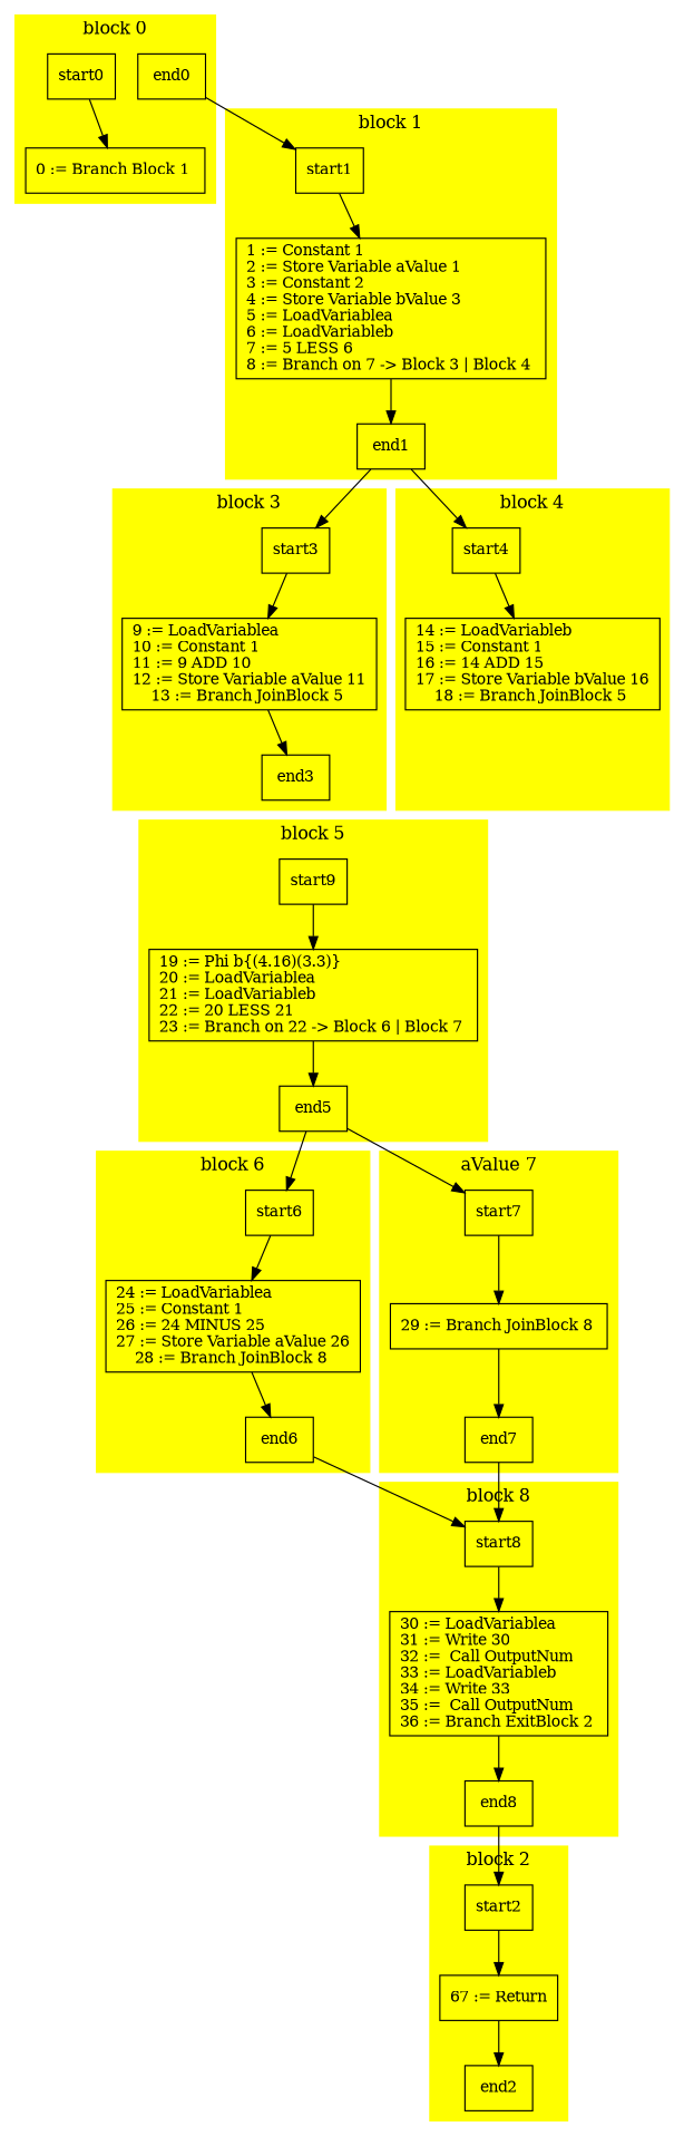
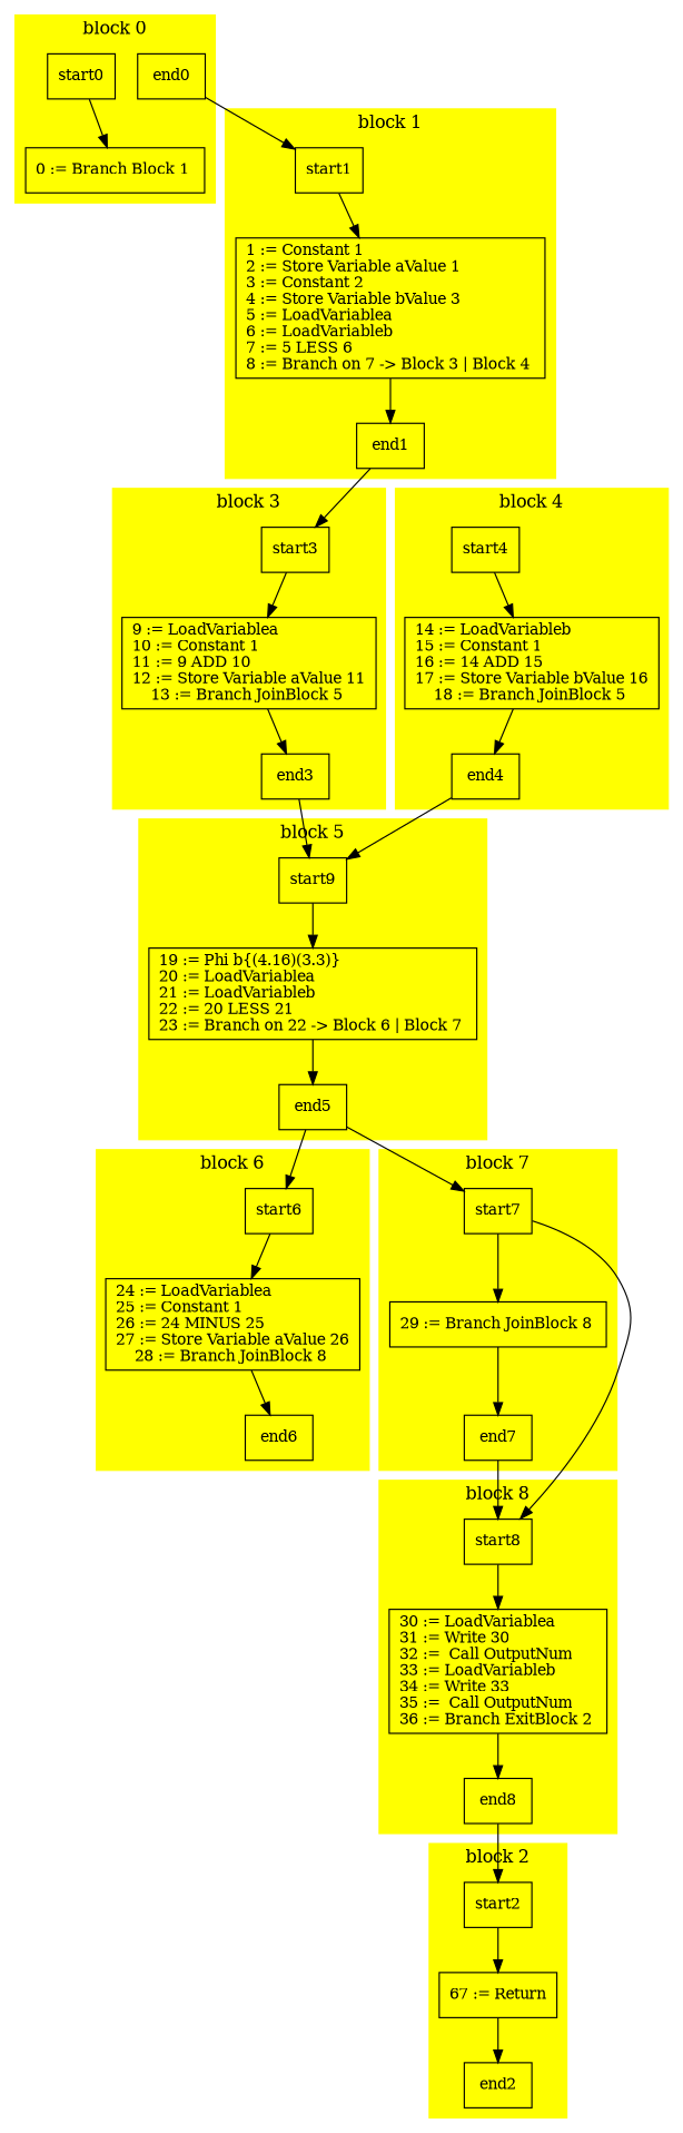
  digraph {
    node [align=left fontsize=12 shape=box]
    start0
    "0 := Branch Block 1 "
    end0
    start1
    "1 := Constant 1\l2 := Store Variable aValue 1\l3 := Constant 2\l4 := Store Variable bValue 3\l5 := LoadVariablea\l6 := LoadVariableb\l7 := 5 LESS 6\l8 := Branch on 7 -> Block 3 | Block 4 "
    end1
    start2
    n8 [label="67 := Return"]
    end2
    start3
    "9 := LoadVariablea\l10 := Constant 1\l11 := 9 ADD 10\l12 := Store Variable aValue 11\l13 := Branch JoinBlock 5 "
    end3
    start4
    "14 := LoadVariableb\l15 := Constant 1\l16 := 14 ADD 15\l17 := Store Variable bValue 16\l18 := Branch JoinBlock 5 "
+   end4
    n16 [label=start9]
    "19 := Phi b{(4.16)(3.3)}\l20 := LoadVariablea\l21 := LoadVariableb\l22 := 20 LESS 21\l23 := Branch on 22 -> Block 6 | Block 7 "
    end5
    start6
    "24 := LoadVariablea\l25 := Constant 1\l26 := 24 MINUS 25\l27 := Store Variable aValue 26\l28 := Branch JoinBlock 8 "
    end6
    start7
    "29 := Branch JoinBlock 8 "
    end7
    start8
    "30 := LoadVariablea\l31 := Write 30\l32 :=  Call OutputNum\l33 := LoadVariableb\l34 := Write 33\l35 :=  Call OutputNum\l36 := Branch ExitBlock 2 "
    end8
    subgraph cluster_1 {
      color=yellow
      label="block 0"
      style=filled
      start0
      "0 := Branch Block 1 "
      end0
    }
    subgraph cluster_2 {
      color=yellow
      label="block 1"
      style=filled
      start1
      "1 := Constant 1\l2 := Store Variable aValue 1\l3 := Constant 2\l4 := Store Variable bValue 3\l5 := LoadVariablea\l6 := LoadVariableb\l7 := 5 LESS 6\l8 := Branch on 7 -> Block 3 | Block 4 "
      end1
    }
    subgraph cluster_3 {
      color=yellow
      label="block 2"
      style=filled
      start2
      n8
      end2
    }
    subgraph cluster_4 {
      color=yellow
      label="block 3"
      style=filled
      start3
      "9 := LoadVariablea\l10 := Constant 1\l11 := 9 ADD 10\l12 := Store Variable aValue 11\l13 := Branch JoinBlock 5 "
      end3
    }
    subgraph cluster_5 {
      color=yellow
      label="block 4"
      style=filled
      start4
      "14 := LoadVariableb\l15 := Constant 1\l16 := 14 ADD 15\l17 := Store Variable bValue 16\l18 := Branch JoinBlock 5 "
+     end4
    }
    subgraph cluster_6 {
      color=yellow
      label="block 5"
      style=filled
      n16
      "19 := Phi b{(4.16)(3.3)}\l20 := LoadVariablea\l21 := LoadVariableb\l22 := 20 LESS 21\l23 := Branch on 22 -> Block 6 | Block 7 "
      end5
    }
    subgraph cluster_7 {
      color=yellow
      label="block 6"
      style=filled
      start6
      "24 := LoadVariablea\l25 := Constant 1\l26 := 24 MINUS 25\l27 := Store Variable aValue 26\l28 := Branch JoinBlock 8 "
      end6
    }
    subgraph cluster_8 {
      color=yellow
-     label="aValue 7"
+     label="block 7"
      style=filled
      start7
      "29 := Branch JoinBlock 8 "
      end7
    }
    subgraph cluster_9 {
      color=yellow
      label="block 8"
      style=filled
      start8
      "30 := LoadVariablea\l31 := Write 30\l32 :=  Call OutputNum\l33 := LoadVariableb\l34 := Write 33\l35 :=  Call OutputNum\l36 := Branch ExitBlock 2 "
      end8
    }
    start0 -> "0 := Branch Block 1 "
    end0 -> start1
    start1 -> "1 := Constant 1\l2 := Store Variable aValue 1\l3 := Constant 2\l4 := Store Variable bValue 3\l5 := LoadVariablea\l6 := LoadVariableb\l7 := 5 LESS 6\l8 := Branch on 7 -> Block 3 | Block 4 "
    "1 := Constant 1\l2 := Store Variable aValue 1\l3 := Constant 2\l4 := Store Variable bValue 3\l5 := LoadVariablea\l6 := LoadVariableb\l7 := 5 LESS 6\l8 := Branch on 7 -> Block 3 | Block 4 " -> end1
    end1 -> start3
-   end1 -> start4
    start2 -> n8
    n8 -> end2
    start3 -> "9 := LoadVariablea\l10 := Constant 1\l11 := 9 ADD 10\l12 := Store Variable aValue 11\l13 := Branch JoinBlock 5 "
    "9 := LoadVariablea\l10 := Constant 1\l11 := 9 ADD 10\l12 := Store Variable aValue 11\l13 := Branch JoinBlock 5 " -> end3
+   end3 -> n16
    start4 -> "14 := LoadVariableb\l15 := Constant 1\l16 := 14 ADD 15\l17 := Store Variable bValue 16\l18 := Branch JoinBlock 5 "
+   "14 := LoadVariableb\l15 := Constant 1\l16 := 14 ADD 15\l17 := Store Variable bValue 16\l18 := Branch JoinBlock 5 " -> end4
+   end4 -> n16
    n16 -> "19 := Phi b{(4.16)(3.3)}\l20 := LoadVariablea\l21 := LoadVariableb\l22 := 20 LESS 21\l23 := Branch on 22 -> Block 6 | Block 7 "
    "19 := Phi b{(4.16)(3.3)}\l20 := LoadVariablea\l21 := LoadVariableb\l22 := 20 LESS 21\l23 := Branch on 22 -> Block 6 | Block 7 " -> end5
    end5 -> start6
    end5 -> start7
    start6 -> "24 := LoadVariablea\l25 := Constant 1\l26 := 24 MINUS 25\l27 := Store Variable aValue 26\l28 := Branch JoinBlock 8 "
    "24 := LoadVariablea\l25 := Constant 1\l26 := 24 MINUS 25\l27 := Store Variable aValue 26\l28 := Branch JoinBlock 8 " -> end6
-   end6 -> start8
+   start7 -> start8
    start7 -> "29 := Branch JoinBlock 8 "
    "29 := Branch JoinBlock 8 " -> end7
    end7 -> start8
    start8 -> "30 := LoadVariablea\l31 := Write 30\l32 :=  Call OutputNum\l33 := LoadVariableb\l34 := Write 33\l35 :=  Call OutputNum\l36 := Branch ExitBlock 2 "
    "30 := LoadVariablea\l31 := Write 30\l32 :=  Call OutputNum\l33 := LoadVariableb\l34 := Write 33\l35 :=  Call OutputNum\l36 := Branch ExitBlock 2 " -> end8
    end8 -> start2
  }
